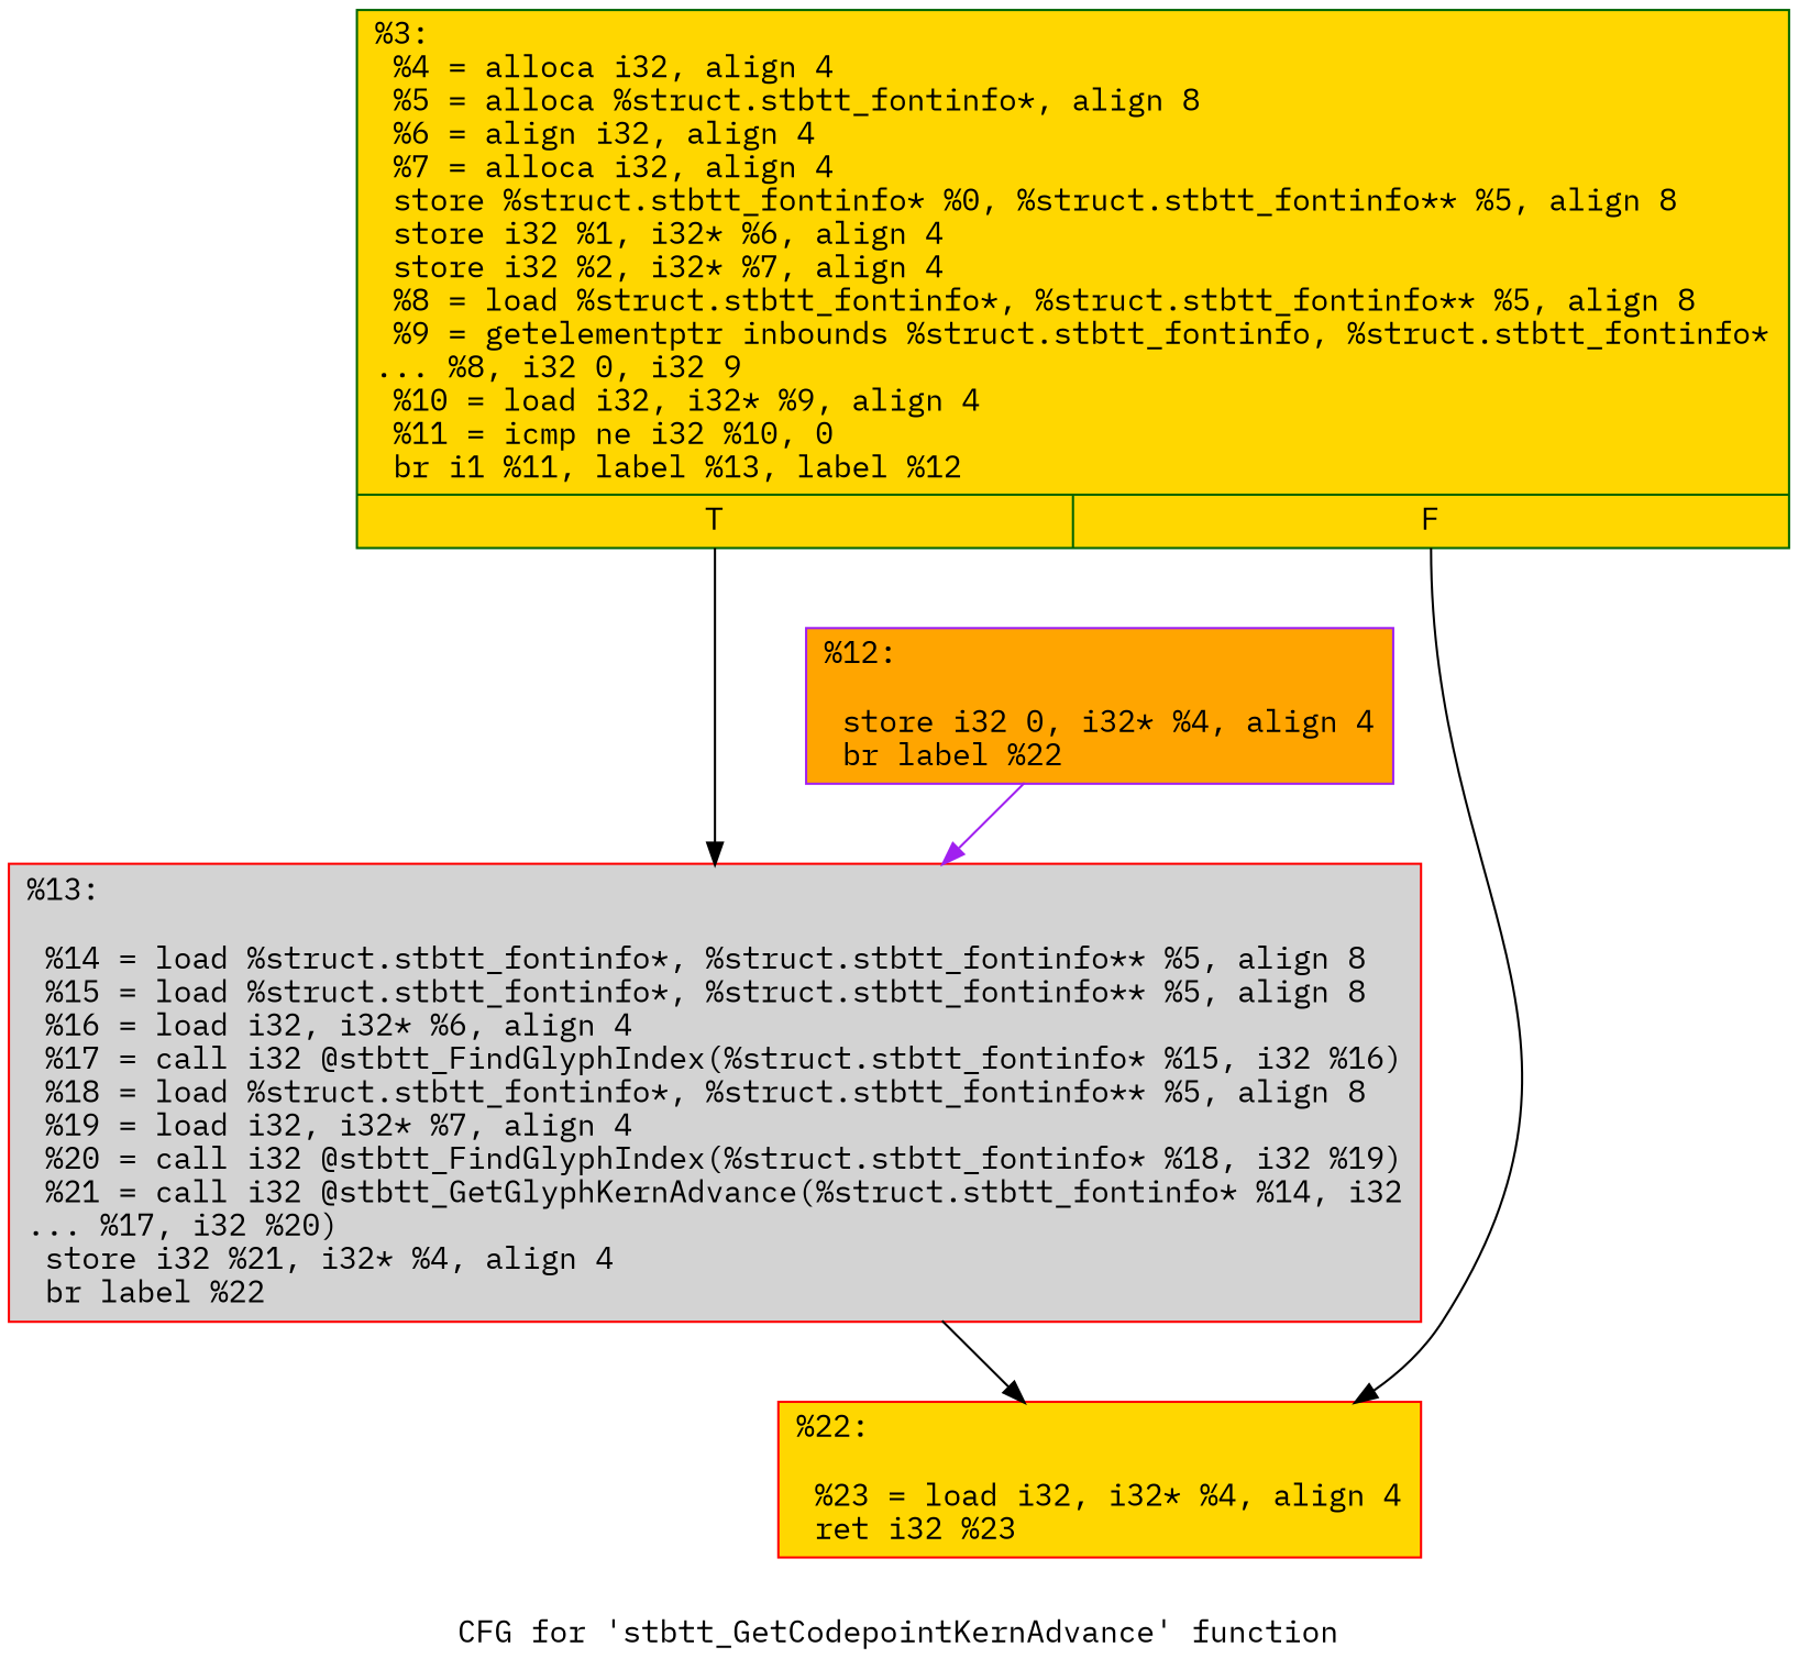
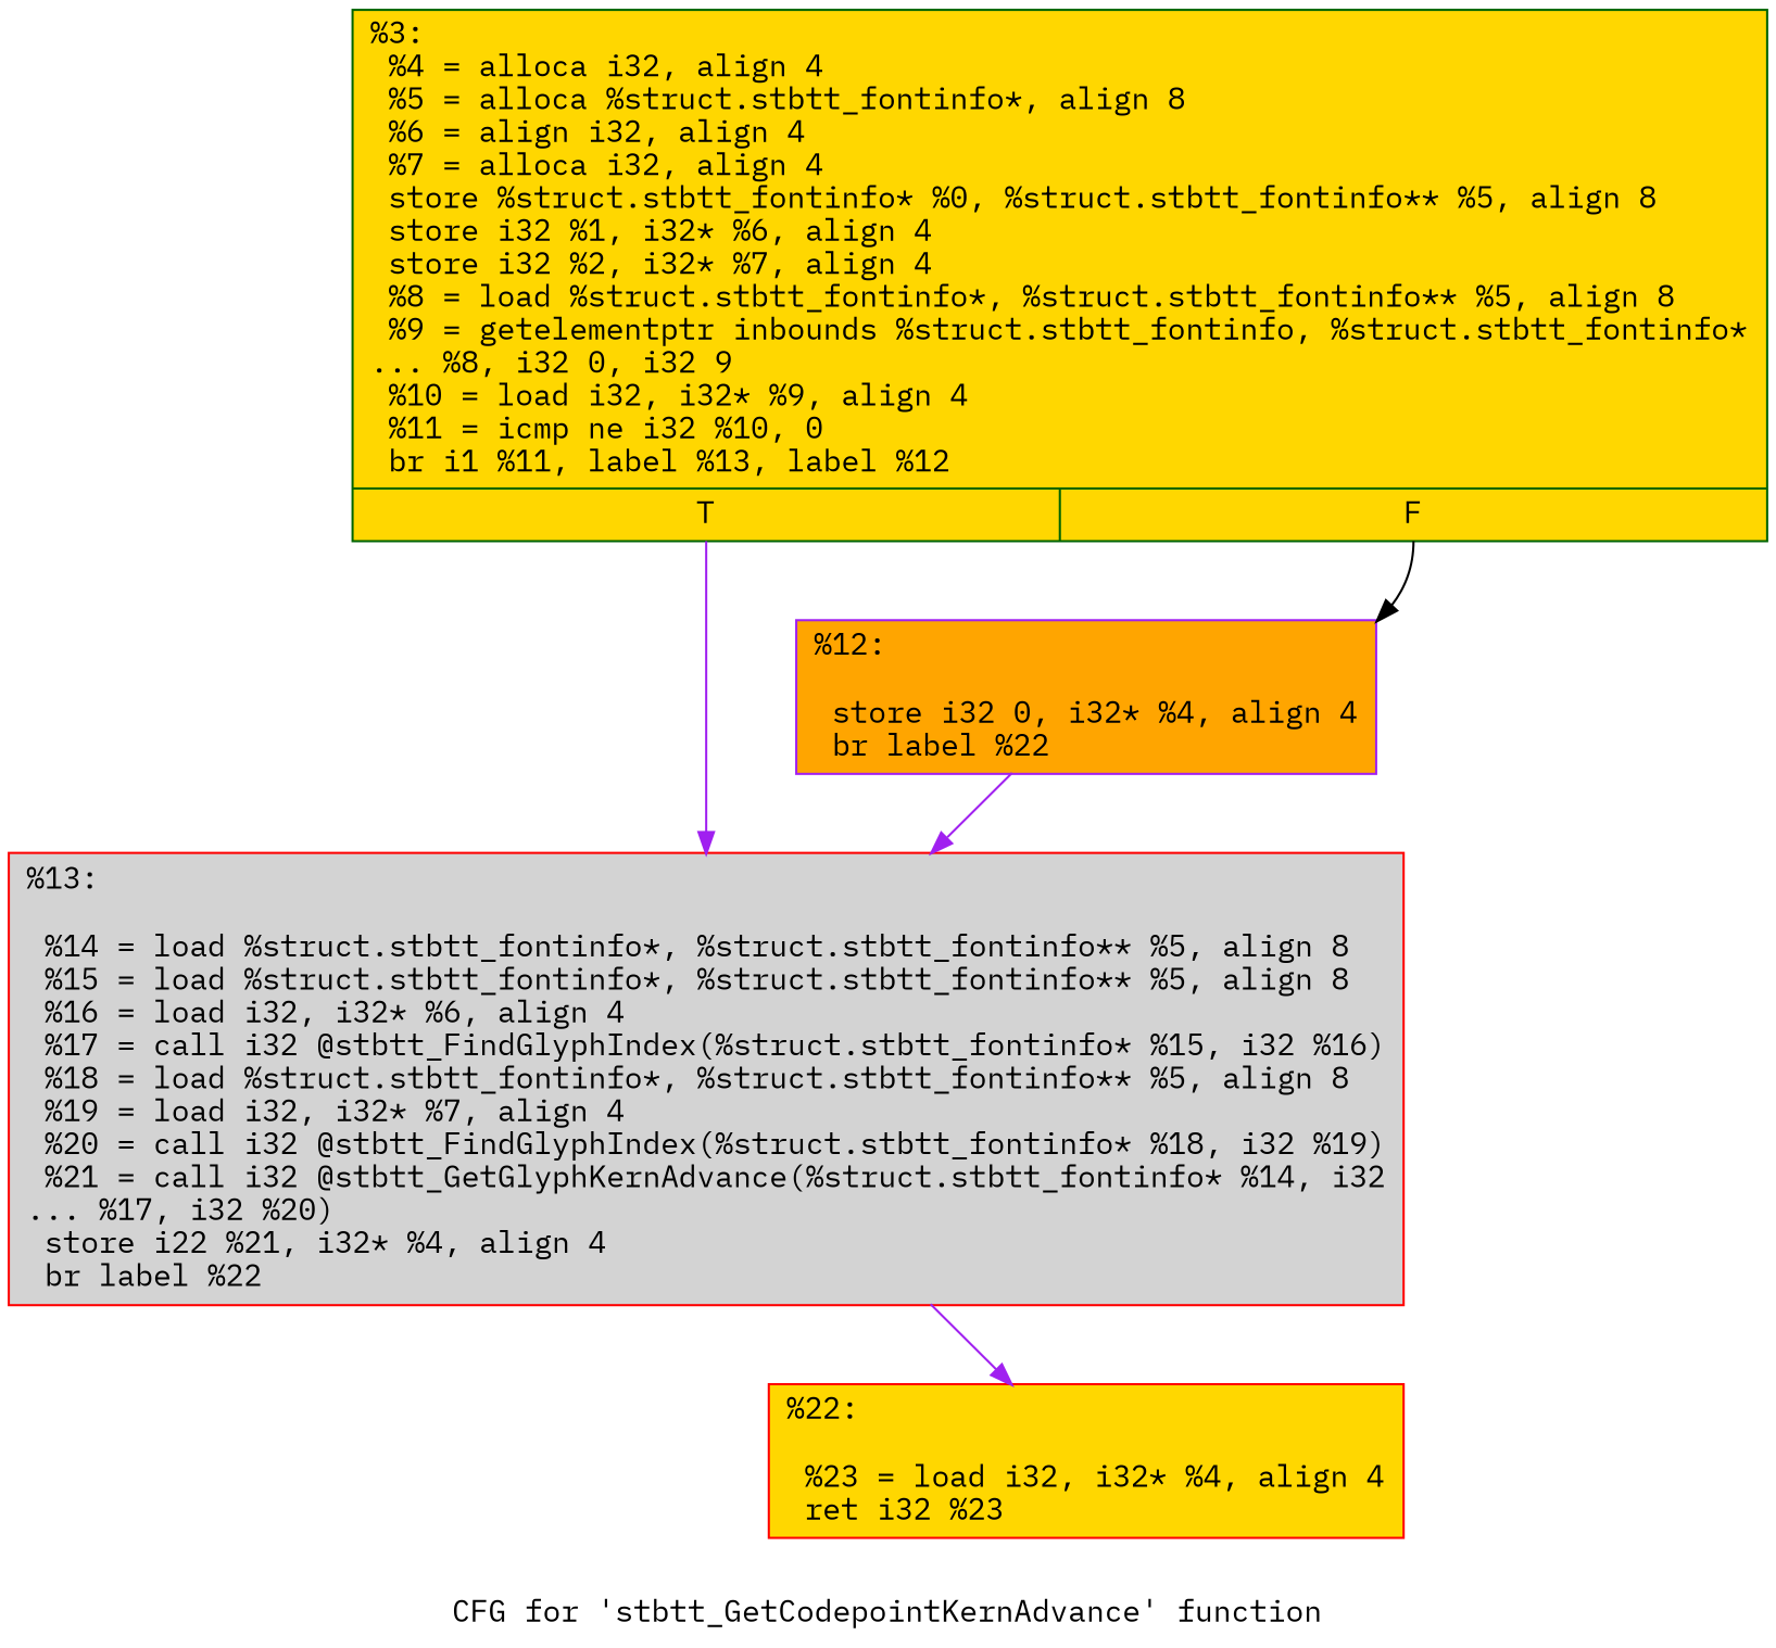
  digraph {
    fontname="IBM Plex Mono"
    label="CFG for 'stbtt_GetCodepointKernAdvance' function"
    node [color=red fillcolor=gold fontname="IBM Plex Mono" shape=record style=filled]
    edge [arrowhead=normal color=black fontname="IBM Plex Mono"]
    n1 [color=darkgreen label="{%3:\l  %4 = alloca i32, align 4\l  %5 = alloca %struct.stbtt_fontinfo*, align 8\l  %6 = align i32, align 4\l  %7 = alloca i32, align 4\l  store %struct.stbtt_fontinfo* %0, %struct.stbtt_fontinfo** %5, align 8\l  store i32 %1, i32* %6, align 4\l  store i32 %2, i32* %7, align 4\l  %8 = load %struct.stbtt_fontinfo*, %struct.stbtt_fontinfo** %5, align 8\l  %9 = getelementptr inbounds %struct.stbtt_fontinfo, %struct.stbtt_fontinfo*\l... %8, i32 0, i32 9\l  %10 = load i32, i32* %9, align 4\l  %11 = icmp ne i32 %10, 0\l  br i1 %11, label %13, label %12\l|{<s0>T|<s1>F}}"]
-   n2 [fillcolor=lightgrey label="{%13:\l\l  %14 = load %struct.stbtt_fontinfo*, %struct.stbtt_fontinfo** %5, align 8\l  %15 = load %struct.stbtt_fontinfo*, %struct.stbtt_fontinfo** %5, align 8\l  %16 = load i32, i32* %6, align 4\l  %17 = call i32 @stbtt_FindGlyphIndex(%struct.stbtt_fontinfo* %15, i32 %16)\l  %18 = load %struct.stbtt_fontinfo*, %struct.stbtt_fontinfo** %5, align 8\l  %19 = load i32, i32* %7, align 4\l  %20 = call i32 @stbtt_FindGlyphIndex(%struct.stbtt_fontinfo* %18, i32 %19)\l  %21 = call i32 @stbtt_GetGlyphKernAdvance(%struct.stbtt_fontinfo* %14, i32\l... %17, i32 %20)\l  store i32 %21, i32* %4, align 4\l  br label %22\l}"]
+   n2 [fillcolor=lightgrey label="{%13:\l\l  %14 = load %struct.stbtt_fontinfo*, %struct.stbtt_fontinfo** %5, align 8\l  %15 = load %struct.stbtt_fontinfo*, %struct.stbtt_fontinfo** %5, align 8\l  %16 = load i32, i32* %6, align 4\l  %17 = call i32 @stbtt_FindGlyphIndex(%struct.stbtt_fontinfo* %15, i32 %16)\l  %18 = load %struct.stbtt_fontinfo*, %struct.stbtt_fontinfo** %5, align 8\l  %19 = load i32, i32* %7, align 4\l  %20 = call i32 @stbtt_FindGlyphIndex(%struct.stbtt_fontinfo* %18, i32 %19)\l  %21 = call i32 @stbtt_GetGlyphKernAdvance(%struct.stbtt_fontinfo* %14, i32\l... %17, i32 %20)\l  store i22 %21, i32* %4, align 4\l  br label %22\l}"]
    n3 [color=purple fillcolor=orange label="{%12:\l\l  store i32 0, i32* %4, align 4\l  br label %22\l}"]
    n4 [label="{%22:\l\l  %23 = load i32, i32* %4, align 4\l  ret i32 %23\l}"]
-   n1 -> n2 [tailport=s0]
-   n1 -> n4 [tailport=s1]
-   n2 -> n4
+   n1 -> n2 [color=purple tailport=s0]
+   n1 -> n3 [tailport=s1]
+   n2 -> n4 [color=purple]
    n3 -> n2 [color=purple]
  }
